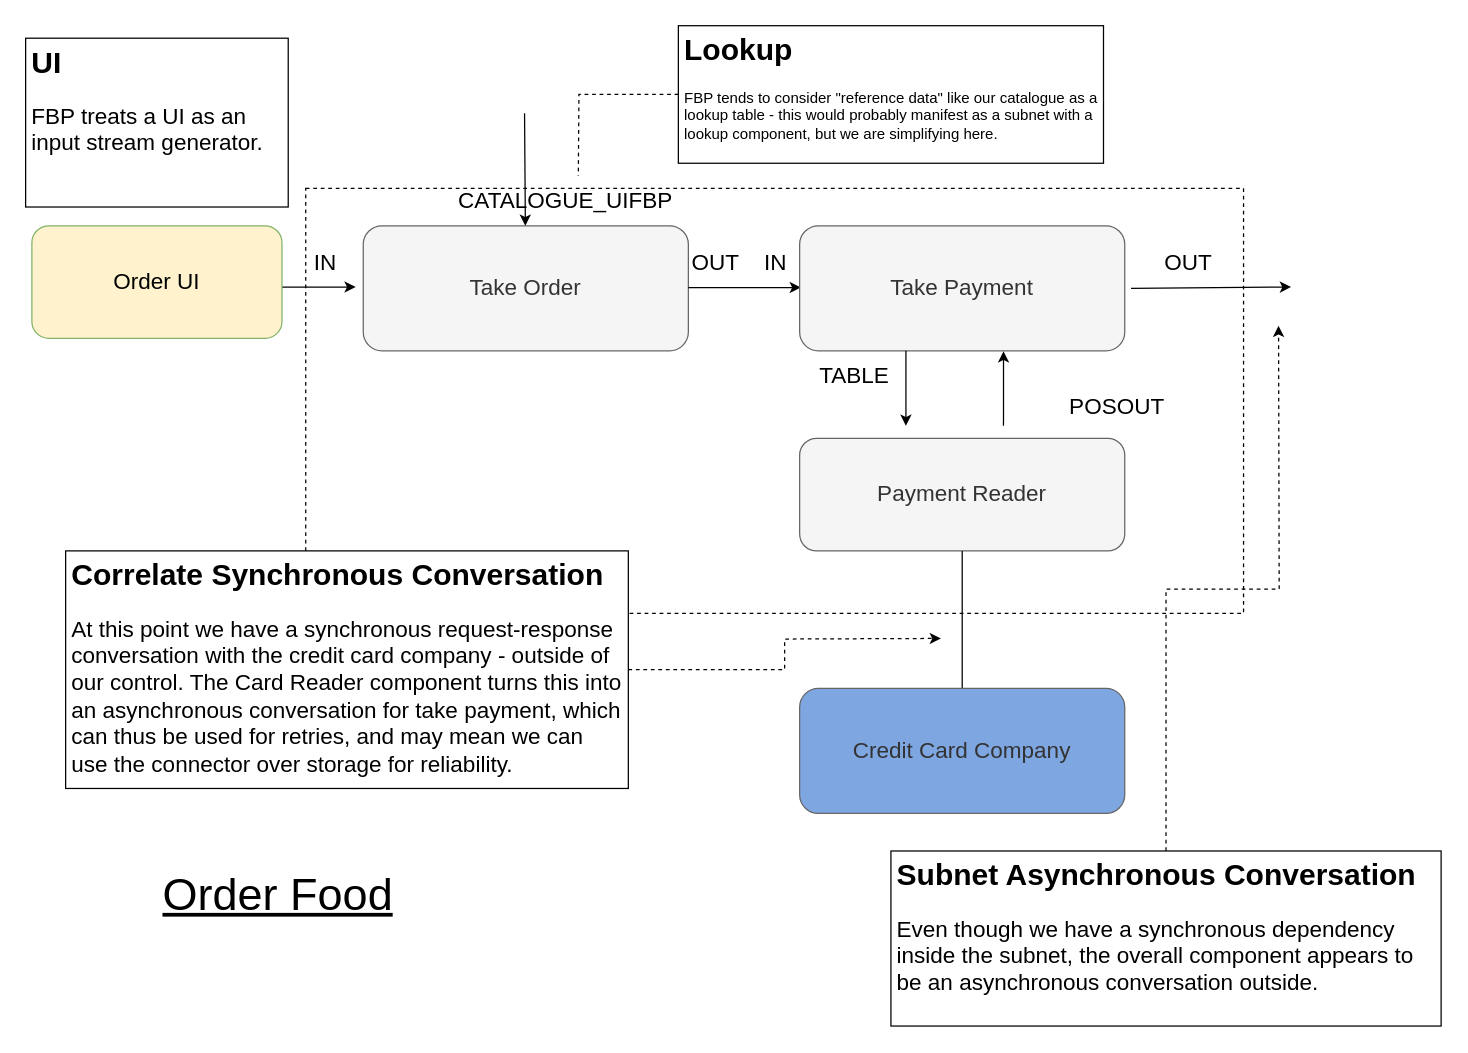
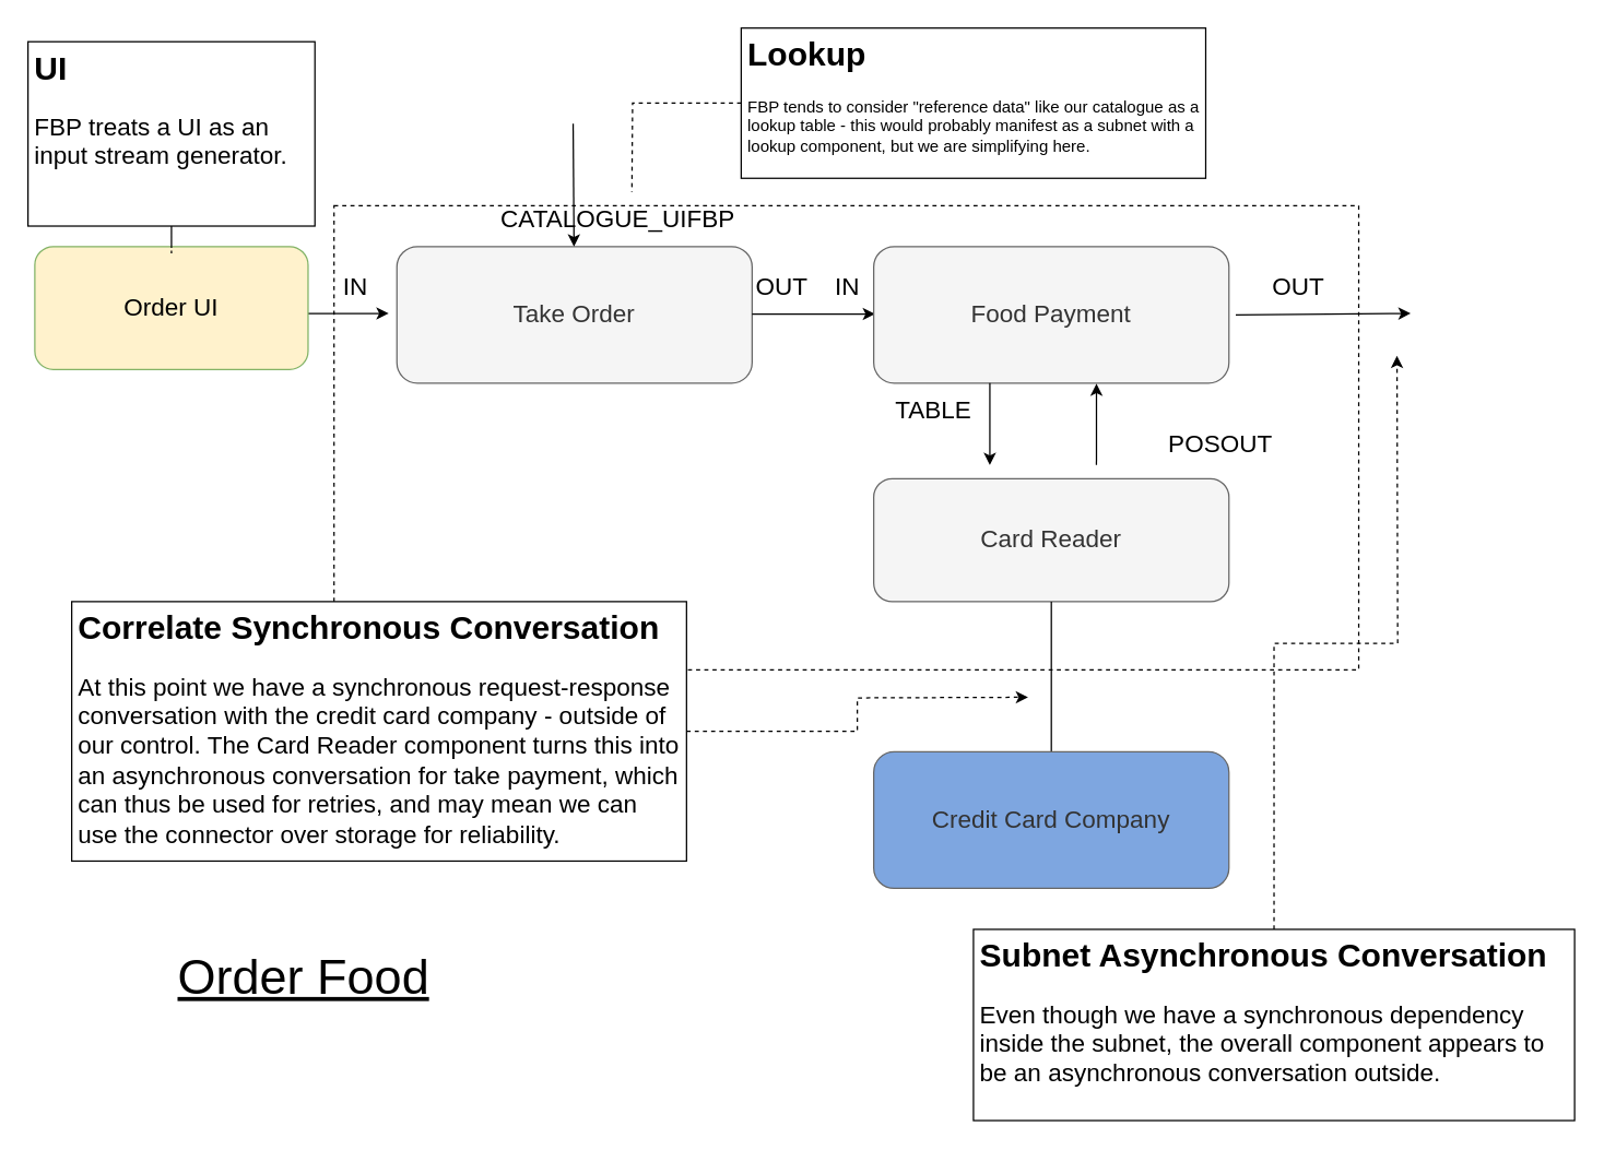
  <mxCell id="0" />
  <mxCell id="1" parent="0" />
  <mxCell id="2" value="" style="rounded=0;whiteSpace=wrap;html=1;dashed=1;" parent="1" vertex="1"><mxGeometry x="244" y="150" width="750" height="340" as="geometry" /></mxCell>
  <mxCell id="3" value="&lt;font style=&quot;font-size: 18px&quot;&gt;Take Order&lt;/font&gt;" style="rounded=1;whiteSpace=wrap;html=1;fillColor=#f5f5f5;strokeColor=#666666;fontColor=#333333;" parent="1" vertex="1"><mxGeometry x="290" y="180" width="260" height="100" as="geometry" /></mxCell>
  <mxCell id="4" value="" style="endArrow=classic;html=1;" parent="1" edge="1"><mxGeometry width="50" height="50" relative="1" as="geometry"><mxPoint x="214" y="229" as="sourcePoint" /><mxPoint x="284" y="229" as="targetPoint" /></mxGeometry></mxCell>
  <mxCell id="5" value="&lt;font style=&quot;font-size: 18px&quot;&gt;IN&lt;/font&gt;" style="text;html=1;strokeColor=none;fillColor=none;align=center;verticalAlign=middle;whiteSpace=wrap;rounded=0;" parent="1" vertex="1"><mxGeometry x="230" y="200" width="60" height="20" as="geometry" /></mxCell>
  <mxCell id="6" value="" style="endArrow=classic;html=1;" parent="1" edge="1"><mxGeometry width="50" height="50" relative="1" as="geometry"><mxPoint x="550" y="229.41" as="sourcePoint" /><mxPoint x="640" y="229.41" as="targetPoint" /></mxGeometry></mxCell>
  <mxCell id="7" value="&lt;font style=&quot;font-size: 18px&quot;&gt;OUT&lt;/font&gt;" style="text;html=1;strokeColor=none;fillColor=none;align=center;verticalAlign=middle;whiteSpace=wrap;rounded=0;" parent="1" vertex="1"><mxGeometry x="542" y="200" width="60" height="20" as="geometry" /></mxCell>
  <mxCell id="8" value="&lt;font style=&quot;font-size: 18px&quot;&gt;IN&lt;/font&gt;" style="text;html=1;strokeColor=none;fillColor=none;align=center;verticalAlign=middle;whiteSpace=wrap;rounded=0;" parent="1" vertex="1"><mxGeometry x="590" y="200" width="60" height="20" as="geometry" /></mxCell>
- <mxCell id="9" value="&lt;font style=&quot;font-size: 18px&quot;&gt;Take Payment&lt;/font&gt;" style="rounded=1;whiteSpace=wrap;html=1;fillColor=#f5f5f5;strokeColor=#666666;fontColor=#333333;" parent="1" vertex="1"><mxGeometry x="639" y="180" width="260" height="100" as="geometry" /></mxCell>
+ <mxCell id="9" value="&lt;font style=&quot;font-size: 18px&quot;&gt;Food Payment&lt;/font&gt;" style="rounded=1;whiteSpace=wrap;html=1;fillColor=#f5f5f5;strokeColor=#666666;fontColor=#333333;" parent="1" vertex="1"><mxGeometry x="639" y="180" width="260" height="100" as="geometry" /></mxCell>
  <mxCell id="10" value="" style="endArrow=classic;html=1;" parent="1" edge="1"><mxGeometry width="50" height="50" relative="1" as="geometry"><mxPoint x="724" y="280" as="sourcePoint" /><mxPoint x="724" y="340" as="targetPoint" /></mxGeometry></mxCell>
  <mxCell id="11" value="&lt;font style=&quot;font-size: 18px&quot;&gt;TABLE&lt;/font&gt;" style="text;html=1;strokeColor=none;fillColor=none;align=center;verticalAlign=middle;whiteSpace=wrap;rounded=0;" parent="1" vertex="1"><mxGeometry x="653" y="290" width="60" height="20" as="geometry" /></mxCell>
  <mxCell id="12" value="" style="endArrow=classic;html=1;entryX=0.631;entryY=1.004;entryDx=0;entryDy=0;entryPerimeter=0;" parent="1" edge="1"><mxGeometry width="50" height="50" relative="1" as="geometry"><mxPoint x="802" y="340" as="sourcePoint" /><mxPoint x="802.06" y="280.4" as="targetPoint" /></mxGeometry></mxCell>
  <mxCell id="13" value="&lt;font style=&quot;font-size: 18px&quot;&gt;POSOUT&lt;/font&gt;" style="text;html=1;strokeColor=none;fillColor=none;align=center;verticalAlign=middle;whiteSpace=wrap;rounded=0;" parent="1" vertex="1"><mxGeometry x="863" y="315" width="60" height="20" as="geometry" /></mxCell>
  <mxCell id="14" value="" style="endArrow=classic;html=1;exitX=1;exitY=0.5;exitDx=0;exitDy=0;" parent="1" edge="1"><mxGeometry width="50" height="50" relative="1" as="geometry"><mxPoint x="904" y="230" as="sourcePoint" /><mxPoint x="1032" y="229" as="targetPoint" /></mxGeometry></mxCell>
  <mxCell id="15" value="&lt;font style=&quot;font-size: 18px&quot;&gt;OUT&lt;/font&gt;" style="text;html=1;strokeColor=none;fillColor=none;align=center;verticalAlign=middle;whiteSpace=wrap;rounded=0;" parent="1" vertex="1"><mxGeometry x="920" y="200" width="60" height="20" as="geometry" /></mxCell>
  <mxCell id="16" value="&lt;span style=&quot;font-size: 36px&quot;&gt;&lt;u&gt;Order Food&lt;/u&gt;&lt;/span&gt;" style="text;html=1;strokeColor=none;fillColor=none;align=center;verticalAlign=middle;whiteSpace=wrap;rounded=0;" parent="1" vertex="1"><mxGeometry x="72" y="690" width="300" height="50" as="geometry" /></mxCell>
- <mxCell id="17" value="&lt;font style=&quot;font-size: 18px&quot;&gt;Payment Reader&lt;/font&gt;" style="rounded=1;whiteSpace=wrap;html=1;fillColor=#f5f5f5;strokeColor=#666666;fontColor=#333333;" parent="1" vertex="1"><mxGeometry x="639" y="350" width="260" height="90" as="geometry" /></mxCell>
+ <mxCell id="17" value="&lt;font style=&quot;font-size: 18px&quot;&gt;Card Reader&lt;/font&gt;" style="rounded=1;whiteSpace=wrap;html=1;fillColor=#f5f5f5;strokeColor=#666666;fontColor=#333333;" parent="1" vertex="1"><mxGeometry x="639" y="350" width="260" height="90" as="geometry" /></mxCell>
  <mxCell id="18" value="" style="endArrow=none;html=1;exitX=0.5;exitY=1;exitDx=0;exitDy=0;endFill=0;" parent="1" source="17" edge="1"><mxGeometry width="50" height="50" relative="1" as="geometry"><mxPoint x="512" y="370" as="sourcePoint" /><mxPoint x="769" y="550" as="targetPoint" /></mxGeometry></mxCell>
  <mxCell id="19" value="&lt;font style=&quot;font-size: 18px&quot;&gt;Credit Card Company&lt;/font&gt;" style="rounded=1;whiteSpace=wrap;html=1;fillColor=#7EA6E0;strokeColor=#666666;fontColor=#333333;" parent="1" vertex="1"><mxGeometry x="639" y="550" width="260" height="100" as="geometry" /></mxCell>
  <mxCell id="20" style="edgeStyle=orthogonalEdgeStyle;rounded=0;orthogonalLoop=1;jettySize=auto;html=1;dashed=1;" parent="1" source="21" edge="1"><mxGeometry relative="1" as="geometry"><mxPoint x="752" y="510" as="targetPoint" /></mxGeometry></mxCell>
  <mxCell id="21" value="&lt;h1&gt;Correlate Synchronous Conversation&lt;/h1&gt;&lt;p style=&quot;font-size: 18px&quot;&gt;At this point we have a synchronous request-response conversation with the credit card company - outside of our control. The Card Reader component turns this into an asynchronous conversation for take payment, which can thus be used for retries, and may mean we can use the connector over storage for reliability.&lt;/p&gt;" style="text;html=1;strokeColor=default;fillColor=default;spacing=5;spacingTop=-20;whiteSpace=wrap;overflow=hidden;rounded=0;" parent="1" vertex="1"><mxGeometry x="52" y="440" width="450" height="190" as="geometry" /></mxCell>
  <mxCell id="22" style="edgeStyle=orthogonalEdgeStyle;rounded=0;orthogonalLoop=1;jettySize=auto;html=1;dashed=1;" parent="1" source="23" edge="1"><mxGeometry relative="1" as="geometry"><mxPoint x="1022" y="260" as="targetPoint" /></mxGeometry></mxCell>
  <mxCell id="23" value="&lt;h1&gt;Subnet Asynchronous Conversation&lt;/h1&gt;&lt;p style=&quot;font-size: 18px&quot;&gt;Even though we have a synchronous dependency inside the subnet, the overall component appears to be an asynchronous conversation outside.&lt;/p&gt;" style="text;html=1;strokeColor=default;fillColor=default;spacing=5;spacingTop=-20;whiteSpace=wrap;overflow=hidden;rounded=0;" parent="1" vertex="1"><mxGeometry x="712" y="680" width="440" height="140" as="geometry" /></mxCell>
  <mxCell id="24" value="&lt;span style=&quot;font-size: 18px&quot;&gt;Order UI&lt;/span&gt;" style="rounded=1;whiteSpace=wrap;html=1;fillColor=#fff2cc;strokeColor=#82b366;" vertex="1" parent="1"><mxGeometry x="25" y="180" width="200" height="90" as="geometry" /></mxCell>
  <mxCell id="25" value="" style="endArrow=classic;html=1;" edge="1" parent="1" target="3"><mxGeometry width="50" height="50" relative="1" as="geometry"><mxPoint x="419" y="90" as="sourcePoint" /><mxPoint x="294" y="239" as="targetPoint" /></mxGeometry></mxCell>
  <mxCell id="26" value="&lt;font style=&quot;font-size: 18px&quot;&gt;CATALOGUE_UIFBP&lt;/font&gt;" style="text;html=1;strokeColor=none;fillColor=none;align=center;verticalAlign=middle;whiteSpace=wrap;rounded=0;" vertex="1" parent="1"><mxGeometry x="422" y="150" width="60" height="20" as="geometry" /></mxCell>
+ <mxCell id="27" value="" style="edgeStyle=orthogonalEdgeStyle;rounded=0;orthogonalLoop=1;jettySize=auto;html=1;endArrow=none;endFill=0;dashed=1;" edge="1" parent="1" source="28" target="24"><mxGeometry relative="1" as="geometry" /></mxCell>
  <mxCell id="28" value="&lt;h1&gt;UI&lt;/h1&gt;&lt;p style=&quot;font-size: 18px&quot;&gt;FBP treats a UI as an input stream generator.&lt;/p&gt;" style="text;html=1;strokeColor=default;fillColor=default;spacing=5;spacingTop=-20;whiteSpace=wrap;overflow=hidden;rounded=0;" vertex="1" parent="1"><mxGeometry x="20" y="30" width="210" height="135" as="geometry" /></mxCell>
  <mxCell id="29" style="edgeStyle=orthogonalEdgeStyle;rounded=0;orthogonalLoop=1;jettySize=auto;html=1;dashed=1;endArrow=none;endFill=0;" edge="1" parent="1" source="30"><mxGeometry relative="1" as="geometry"><mxPoint x="462" y="140" as="targetPoint" /></mxGeometry></mxCell>
  <mxCell id="30" value="&lt;h1&gt;Lookup&lt;/h1&gt;&lt;p&gt;FBP tends to consider &quot;reference data&quot; like our catalogue as a lookup table - this would probably manifest as a subnet with a lookup component, but we are simplifying here.&lt;/p&gt;" style="text;html=1;strokeColor=default;fillColor=none;spacing=5;spacingTop=-20;whiteSpace=wrap;overflow=hidden;rounded=0;" vertex="1" parent="1"><mxGeometry x="542" y="20" width="340" height="110" as="geometry" /></mxCell>
